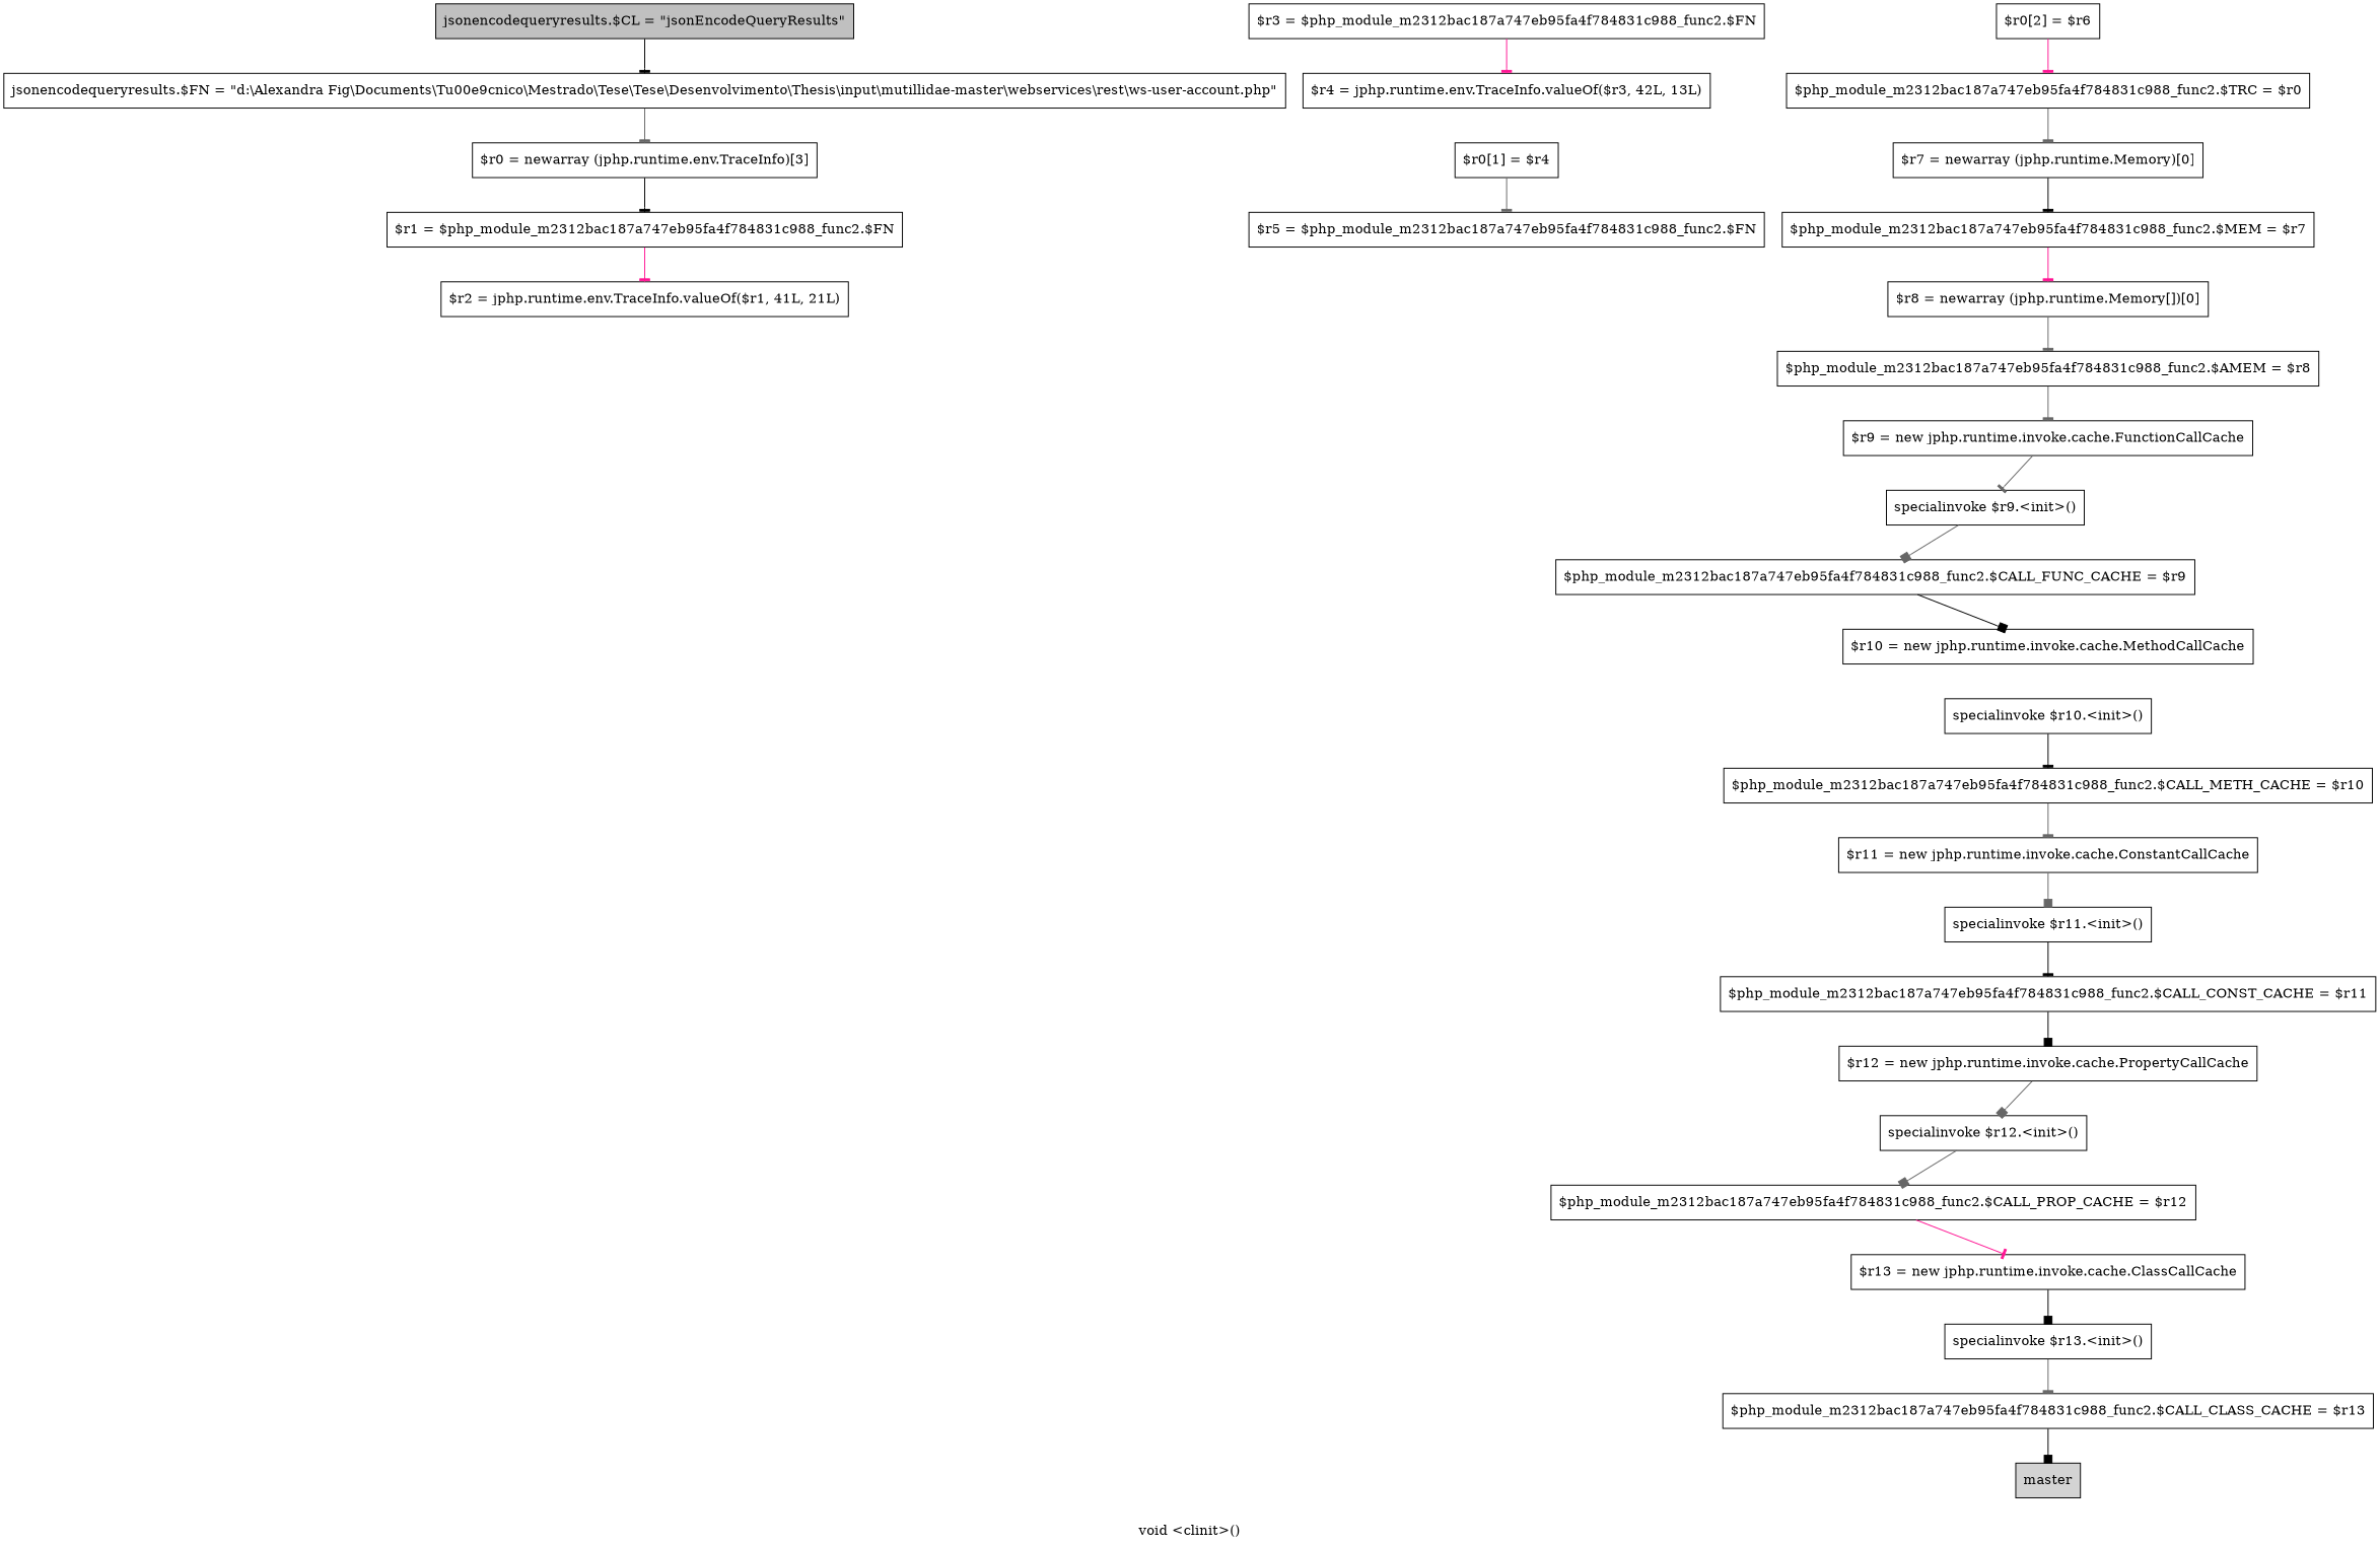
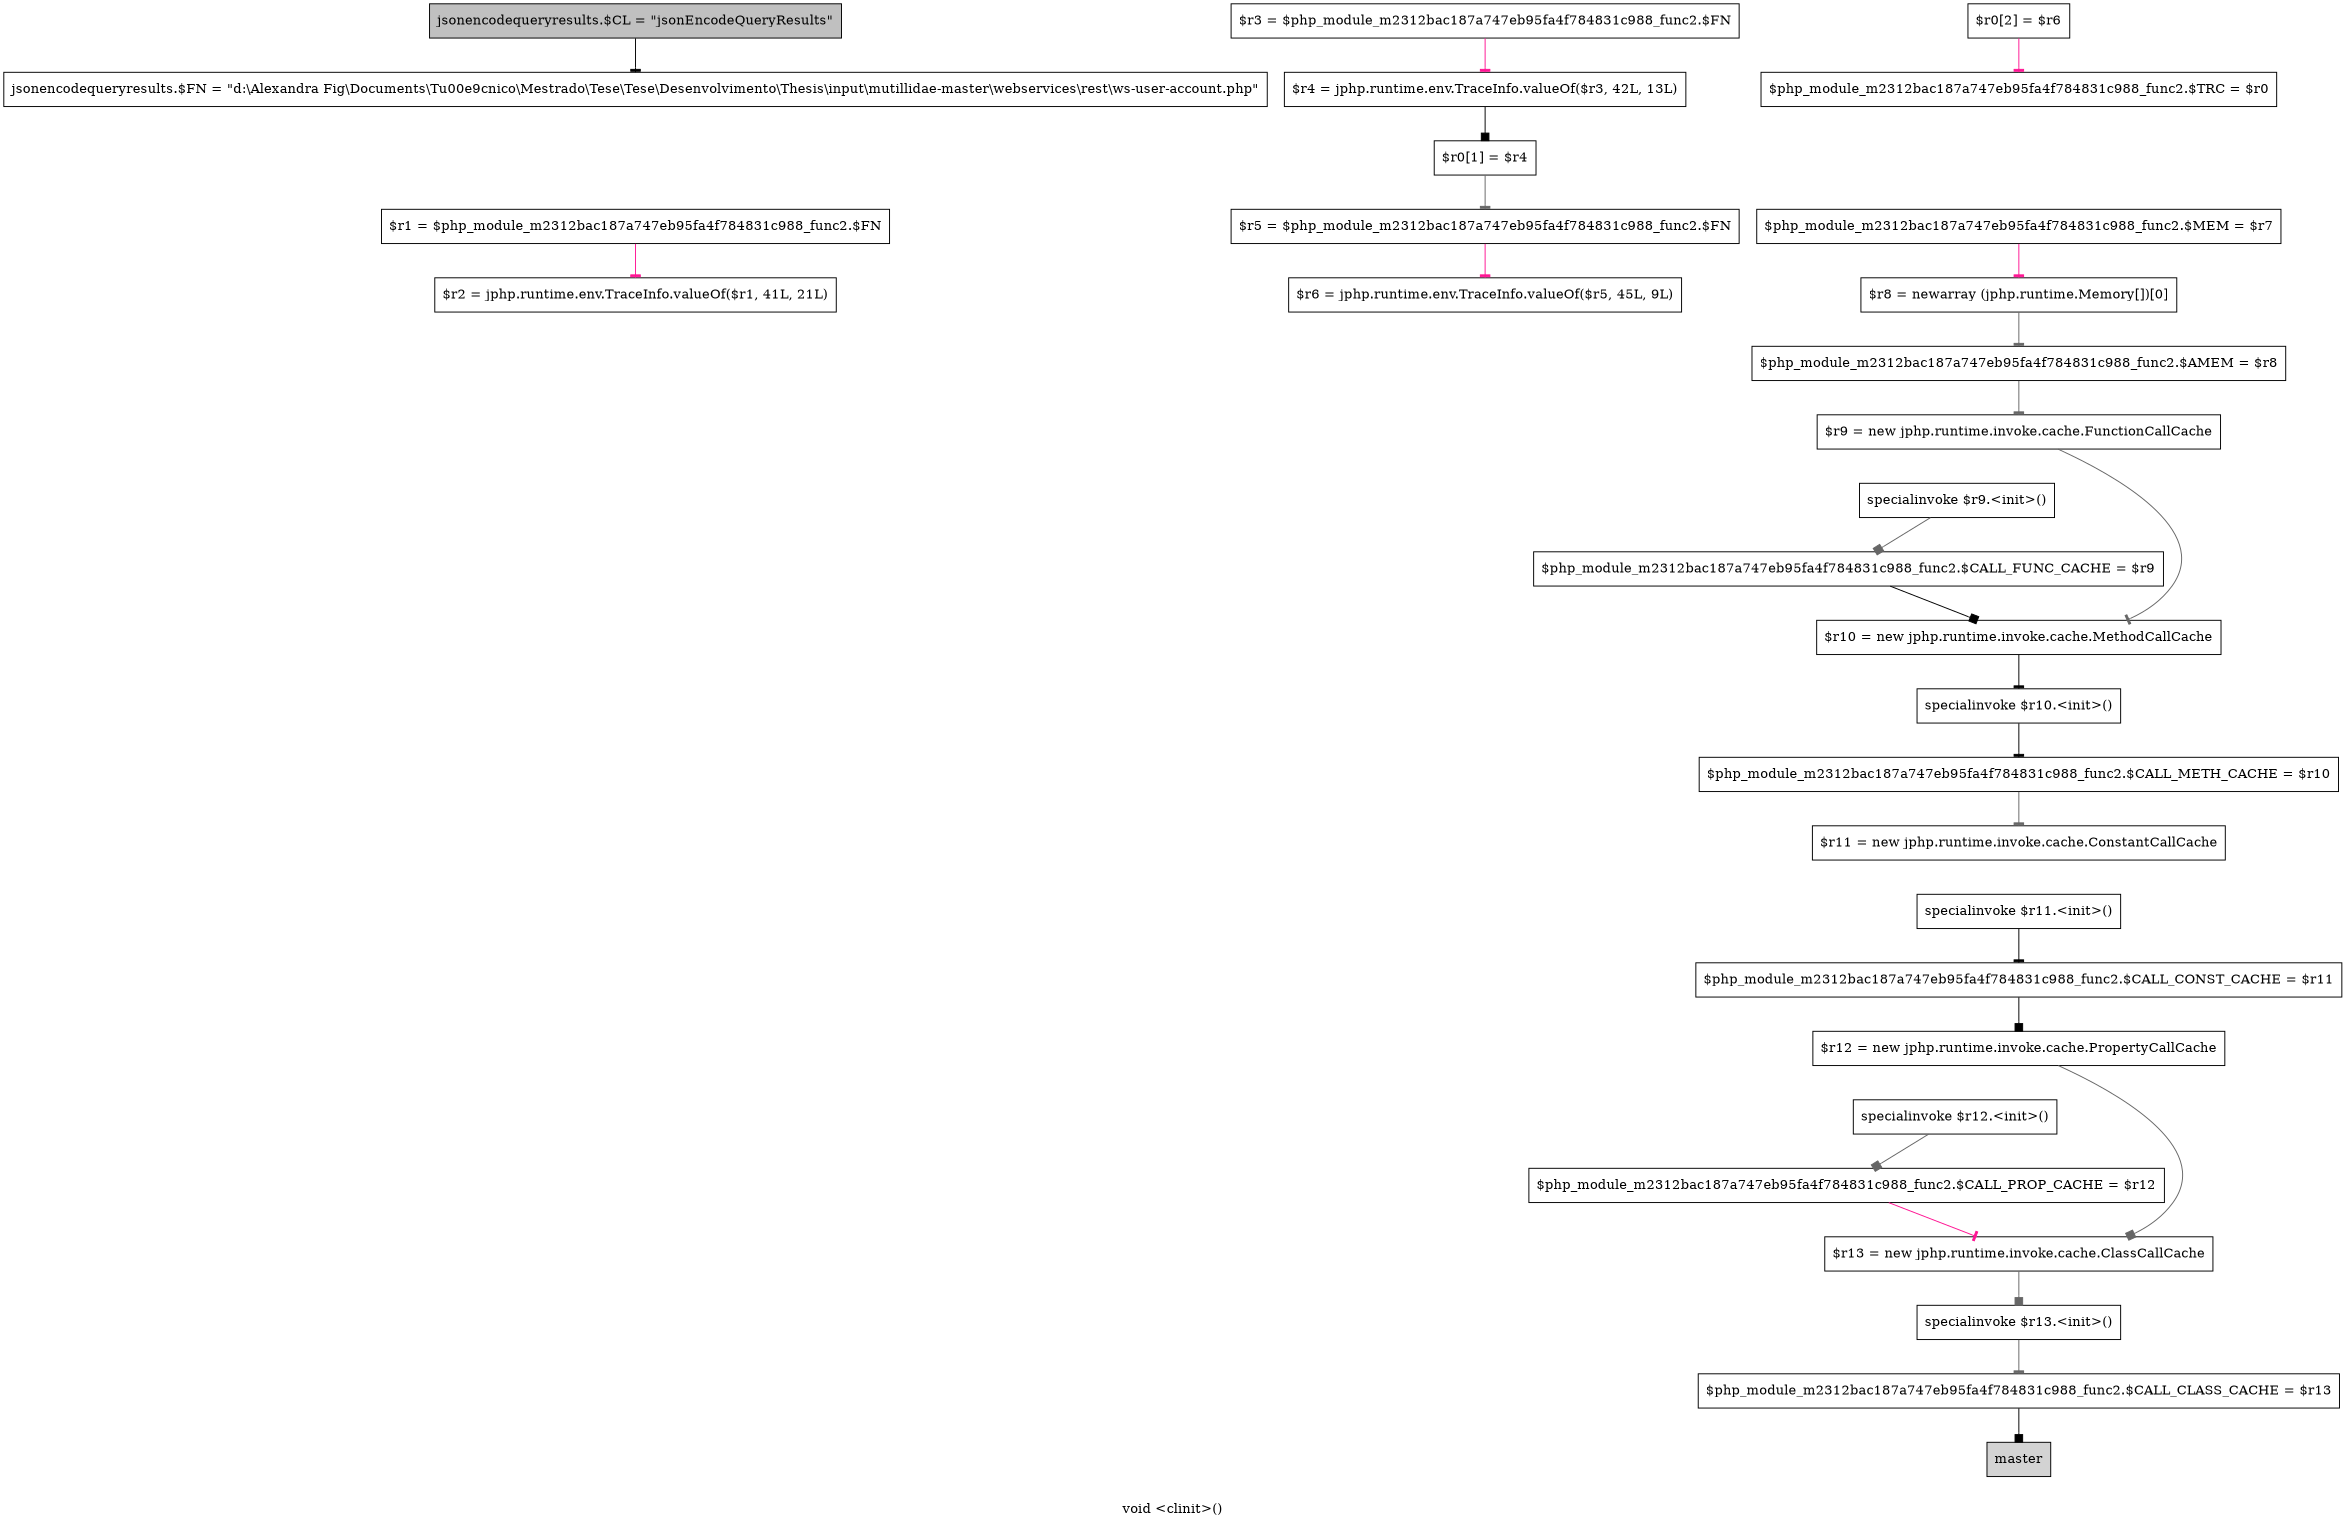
  digraph {
    label="void <clinit>()"
    node [shape=box]
    edge [arrowhead=tee color=gray40]
    n1 [fillcolor=gray label="jsonencodequeryresults.$CL = \"jsonEncodeQueryResults\"" style=filled]
    n2 [label="jsonencodequeryresults.$FN = \"d:\\Alexandra Fig\\Documents\\T\u00e9cnico\\Mestrado\\Tese\\Tese\\Desenvolvimento\\Thesis\\input\\mutillidae-master\\webservices\\rest\\ws-user-account.php\""]
-   n3 [label="$r0 = newarray (jphp.runtime.env.TraceInfo)[3]"]
    n4 [label="$r1 = $php_module_m2312bac187a747eb95fa4f784831c988_func2.$FN"]
    n5 [label="$r2 = jphp.runtime.env.TraceInfo.valueOf($r1, 41L, 21L)"]
    n6 [label="$r3 = $php_module_m2312bac187a747eb95fa4f784831c988_func2.$FN"]
    n7 [label="$r4 = jphp.runtime.env.TraceInfo.valueOf($r3, 42L, 13L)"]
    n8 [label="$r0[1] = $r4"]
    n9 [label="$r5 = $php_module_m2312bac187a747eb95fa4f784831c988_func2.$FN"]
+   n10 [label="$r6 = jphp.runtime.env.TraceInfo.valueOf($r5, 45L, 9L)"]
    n11 [label="$r0[2] = $r6"]
    n12 [label="$php_module_m2312bac187a747eb95fa4f784831c988_func2.$TRC = $r0"]
-   n13 [label="$r7 = newarray (jphp.runtime.Memory)[0]"]
    n14 [label="$php_module_m2312bac187a747eb95fa4f784831c988_func2.$MEM = $r7"]
    n15 [label="$r8 = newarray (jphp.runtime.Memory[])[0]"]
    n16 [label="$php_module_m2312bac187a747eb95fa4f784831c988_func2.$AMEM = $r8"]
    n17 [label="$r9 = new jphp.runtime.invoke.cache.FunctionCallCache"]
    n18 [label="specialinvoke $r9.<init>()"]
    n19 [label="$php_module_m2312bac187a747eb95fa4f784831c988_func2.$CALL_FUNC_CACHE = $r9"]
    n20 [label="$r10 = new jphp.runtime.invoke.cache.MethodCallCache"]
    n21 [label="specialinvoke $r10.<init>()"]
    n22 [label="$php_module_m2312bac187a747eb95fa4f784831c988_func2.$CALL_METH_CACHE = $r10"]
    n23 [label="$r11 = new jphp.runtime.invoke.cache.ConstantCallCache"]
    n24 [label="specialinvoke $r11.<init>()"]
    n25 [label="$php_module_m2312bac187a747eb95fa4f784831c988_func2.$CALL_CONST_CACHE = $r11"]
    n26 [label="$r12 = new jphp.runtime.invoke.cache.PropertyCallCache"]
    n27 [label="specialinvoke $r12.<init>()"]
    n28 [label="$php_module_m2312bac187a747eb95fa4f784831c988_func2.$CALL_PROP_CACHE = $r12"]
    n29 [label="$r13 = new jphp.runtime.invoke.cache.ClassCallCache"]
    n30 [label="specialinvoke $r13.<init>()"]
    n31 [label="$php_module_m2312bac187a747eb95fa4f784831c988_func2.$CALL_CLASS_CACHE = $r13"]
    n32 [fillcolor=lightgray label=master style=filled]
    n1 -> n2 [color=black]
-   n2 -> n3
-   n3 -> n4 [color=black]
    n4 -> n5 [color=deeppink]
    n6 -> n7 [color=deeppink]
+   n7 -> n8 [arrowhead=box color=black]
    n8 -> n9
+   n9 -> n10 [color=deeppink]
    n11 -> n12 [color=deeppink]
-   n12 -> n13
-   n13 -> n14 [color=black]
    n14 -> n15 [color=deeppink]
    n15 -> n16
    n16 -> n17
-   n17 -> n18
+   n17 -> n20
    n18 -> n19 [arrowhead=box]
    n19 -> n20 [arrowhead=box color=black]
+   n20 -> n21 [color=black]
    n21 -> n22 [color=black]
    n22 -> n23
-   n23 -> n24 [arrowhead=box]
    n24 -> n25 [color=black]
    n25 -> n26 [arrowhead=box color=black]
-   n26 -> n27 [arrowhead=box]
+   n26 -> n29 [arrowhead=box]
    n27 -> n28 [arrowhead=box]
    n28 -> n29 [color=deeppink]
-   n29 -> n30 [arrowhead=box color=black]
+   n29 -> n30 [arrowhead=box]
    n30 -> n31
    n31 -> n32 [arrowhead=box color=black]
  }
